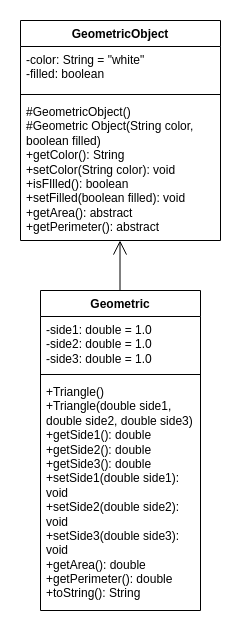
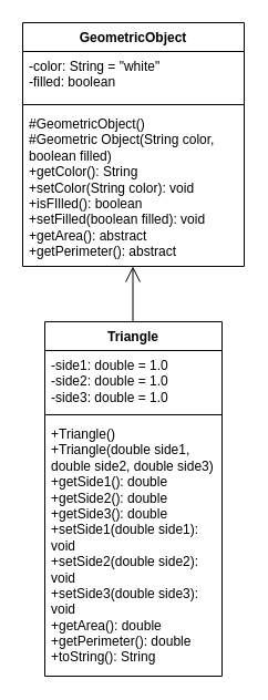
  <mxCell id="0" />
  <mxCell id="1" parent="0" />
  <mxCell id="2" value="GeometricObject" style="swimlane;fontStyle=1;align=center;verticalAlign=top;childLayout=stackLayout;horizontal=1;startSize=26;horizontalStack=0;resizeParent=1;resizeParentMax=0;resizeLast=0;collapsible=1;marginBottom=0;whiteSpace=wrap;html=1;" vertex="1" parent="1"><mxGeometry x="20" y="20" width="200" height="220" as="geometry" /></mxCell>
  <mxCell id="3" value="-color: String = &quot;white&quot;&lt;div&gt;-filled: boolean&lt;/div&gt;" style="text;strokeColor=none;fillColor=none;align=left;verticalAlign=top;spacingLeft=4;spacingRight=4;overflow=hidden;rotatable=0;points=[[0,0.5],[1,0.5]];portConstraint=eastwest;whiteSpace=wrap;html=1;" vertex="1" parent="2"><mxGeometry y="26" width="200" height="44" as="geometry" /></mxCell>
  <mxCell id="4" value="" style="line;strokeWidth=1;fillColor=none;align=left;verticalAlign=middle;spacingTop=-1;spacingLeft=3;spacingRight=3;rotatable=0;labelPosition=right;points=[];portConstraint=eastwest;strokeColor=inherit;" vertex="1" parent="2"><mxGeometry y="70" width="200" height="8" as="geometry" /></mxCell>
  <mxCell id="5" value="#GeometricObject()&lt;div&gt;#Geometric Object(String color, boolean filled)&lt;/div&gt;&lt;div&gt;+getColor(): String&lt;/div&gt;&lt;div&gt;+setColor(String color): void&lt;/div&gt;&lt;div&gt;+isFIlled(): boolean&lt;/div&gt;&lt;div&gt;+setFilled(boolean filled): void&lt;/div&gt;&lt;div&gt;+getArea(): abstract&lt;/div&gt;&lt;div&gt;+getPerimeter(): abstract&lt;/div&gt;" style="text;strokeColor=none;fillColor=none;align=left;verticalAlign=top;spacingLeft=4;spacingRight=4;overflow=hidden;rotatable=0;points=[[0,0.5],[1,0.5]];portConstraint=eastwest;whiteSpace=wrap;html=1;" vertex="1" parent="2"><mxGeometry y="78" width="200" height="142" as="geometry" /></mxCell>
- <mxCell id="6" value="Geometric" style="swimlane;fontStyle=1;align=center;verticalAlign=top;childLayout=stackLayout;horizontal=1;startSize=26;horizontalStack=0;resizeParent=1;resizeParentMax=0;resizeLast=0;collapsible=1;marginBottom=0;whiteSpace=wrap;html=1;" vertex="1" parent="1"><mxGeometry x="40" y="290" width="160" height="320" as="geometry" /></mxCell>
+ <mxCell id="6" value="Triangle" style="swimlane;fontStyle=1;align=center;verticalAlign=top;childLayout=stackLayout;horizontal=1;startSize=26;horizontalStack=0;resizeParent=1;resizeParentMax=0;resizeLast=0;collapsible=1;marginBottom=0;whiteSpace=wrap;html=1;" vertex="1" parent="1"><mxGeometry x="40" y="290" width="160" height="320" as="geometry" /></mxCell>
  <mxCell id="7" value="-side1: double = 1.0&lt;div&gt;-side2: double = 1.0&lt;/div&gt;&lt;div&gt;-side3: double = 1.0&lt;/div&gt;" style="text;strokeColor=none;fillColor=none;align=left;verticalAlign=top;spacingLeft=4;spacingRight=4;overflow=hidden;rotatable=0;points=[[0,0.5],[1,0.5]];portConstraint=eastwest;whiteSpace=wrap;html=1;" vertex="1" parent="6"><mxGeometry y="26" width="160" height="54" as="geometry" /></mxCell>
  <mxCell id="8" value="" style="line;strokeWidth=1;fillColor=none;align=left;verticalAlign=middle;spacingTop=-1;spacingLeft=3;spacingRight=3;rotatable=0;labelPosition=right;points=[];portConstraint=eastwest;strokeColor=inherit;" vertex="1" parent="6"><mxGeometry y="80" width="160" height="8" as="geometry" /></mxCell>
  <mxCell id="9" value="+Triangle()&lt;div&gt;+Triangle(double side1, double side2, double side3)&lt;/div&gt;&lt;div&gt;+getSide1(): double&lt;/div&gt;&lt;div&gt;+getSide2(): double&lt;/div&gt;&lt;div&gt;+getSide3(): double&lt;/div&gt;&lt;div&gt;+setSide1(double side1): void&lt;/div&gt;&lt;div&gt;+setSide2(double side2): void&lt;/div&gt;&lt;div&gt;+setSide3(double side3): void&lt;/div&gt;&lt;div&gt;+getArea(): double&lt;/div&gt;&lt;div&gt;+getPerimeter(): double&lt;/div&gt;&lt;div&gt;+toString(): String&lt;/div&gt;" style="text;strokeColor=none;fillColor=none;align=left;verticalAlign=top;spacingLeft=4;spacingRight=4;overflow=hidden;rotatable=0;points=[[0,0.5],[1,0.5]];portConstraint=eastwest;whiteSpace=wrap;html=1;" vertex="1" parent="6"><mxGeometry y="88" width="160" height="232" as="geometry" /></mxCell>
  <mxCell id="10" value="" style="endArrow=open;endFill=1;endSize=12;html=1;rounded=0;" edge="1" parent="1"><mxGeometry width="160" relative="1" as="geometry"><mxPoint x="119.5" y="290" as="sourcePoint" /><mxPoint x="119.5" y="240" as="targetPoint" /></mxGeometry></mxCell>
